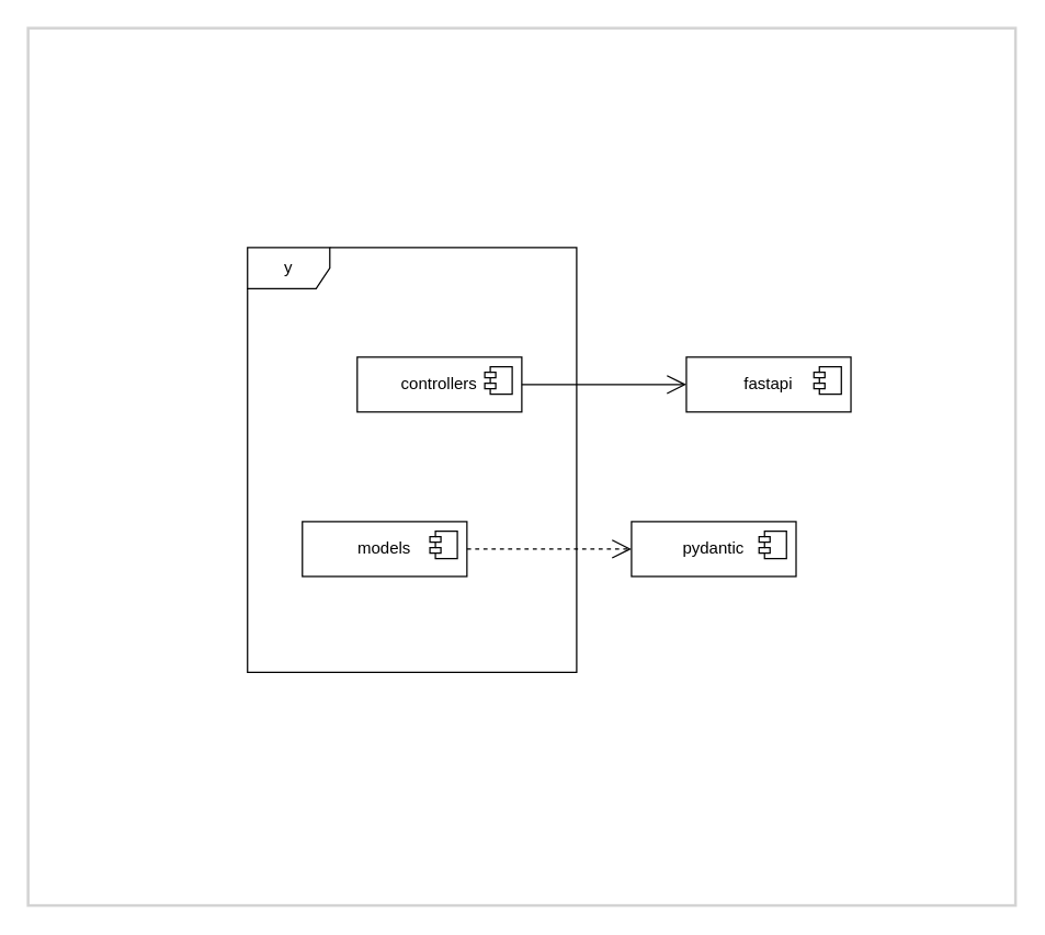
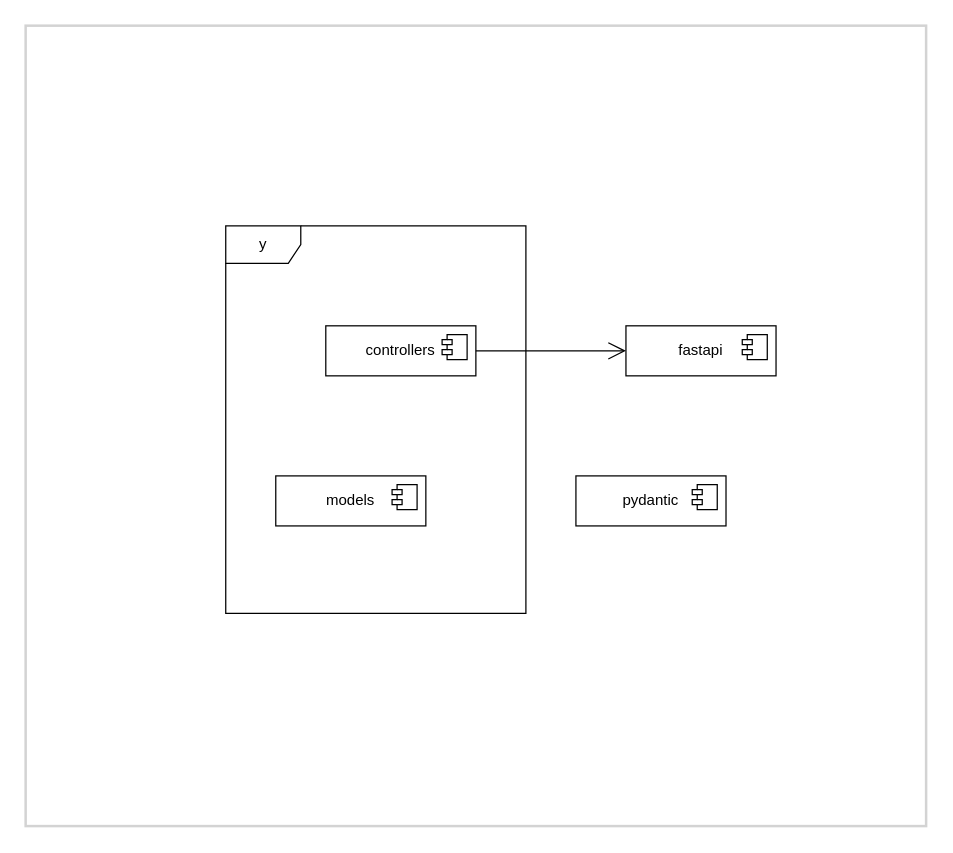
  <mxCell id="0" />
  <mxCell id="1" parent="0" />
  <mxCell id="2" value="" style="rounded=0;whiteSpace=wrap;html=1;fillColor=none;strokeColor=#d3d3d3;strokeWidth=2;" parent="1" vertex="1"><mxGeometry x="20" width="720" height="640" as="geometry" y="20" /></mxCell>
  <mxCell id="3" style="edgeStyle=orthogonalEdgeStyle;rounded=0;html=1;dashed=1;labelBackgroundColor=none;startFill=0;endArrow=open;endFill=0;endSize=10;fontFamily=Verdana;fontSize=10;" parent="1" edge="1"><mxGeometry relative="1" as="geometry"><Array as="points"><mxPoint x="310" y="360" /><mxPoint x="310" y="320" /></Array><mxPoint x="390" y="320" as="targetPoint" /></mxGeometry></mxCell>
  <mxCell id="4" value="y" style="shape=umlFrame;whiteSpace=wrap;html=1;pointerEvents=0;" vertex="1" parent="1"><mxGeometry x="180" y="180" width="240" height="310" as="geometry" /></mxCell>
  <mxCell id="5" value="fastapi" style="html=1;dropTarget=0;whiteSpace=wrap;" vertex="1" parent="1"><mxGeometry x="500" y="260" width="120" height="40" as="geometry" /></mxCell>
  <mxCell id="6" value="" style="shape=module;jettyWidth=8;jettyHeight=4;" vertex="1" parent="5"><mxGeometry x="1" width="20" height="20" relative="1" as="geometry"><mxPoint x="-27" y="7" as="offset" /></mxGeometry></mxCell>
  <mxCell id="7" value="models" style="html=1;dropTarget=0;whiteSpace=wrap;" vertex="1" parent="1"><mxGeometry x="220" y="380" width="120" height="40" as="geometry" /></mxCell>
  <mxCell id="8" value="" style="shape=module;jettyWidth=8;jettyHeight=4;" vertex="1" parent="7"><mxGeometry x="1" width="20" height="20" relative="1" as="geometry"><mxPoint x="-27" y="7" as="offset" /></mxGeometry></mxCell>
  <mxCell id="9" value="controllers" style="html=1;dropTarget=0;whiteSpace=wrap;" vertex="1" parent="1"><mxGeometry x="260" y="260" width="120" height="40" as="geometry" /></mxCell>
  <mxCell id="10" value="" style="shape=module;jettyWidth=8;jettyHeight=4;" vertex="1" parent="9"><mxGeometry x="1" width="20" height="20" relative="1" as="geometry"><mxPoint x="-27" y="7" as="offset" /></mxGeometry></mxCell>
  <mxCell id="11" value="" style="endArrow=open;endSize=12;dashed=0;html=1;rounded=0;" edge="1" parent="1" source="9" target="5"><mxGeometry width="160" relative="1" as="geometry"><mxPoint x="390" y="161" as="sourcePoint" /><mxPoint x="550" y="139" as="targetPoint" /></mxGeometry></mxCell>
- <mxCell id="12" value="" style="endArrow=open;endSize=12;dashed=1;html=1;rounded=0;" edge="1" parent="1" source="7" target="13"><mxGeometry width="160" relative="1" as="geometry"><mxPoint x="400" y="171" as="sourcePoint" /><mxPoint x="560" y="149" as="targetPoint" /></mxGeometry></mxCell>
  <mxCell id="13" value="pydantic" style="html=1;dropTarget=0;whiteSpace=wrap;" vertex="1" parent="1"><mxGeometry x="460" y="380" width="120" height="40" as="geometry" /></mxCell>
  <mxCell id="14" value="" style="shape=module;jettyWidth=8;jettyHeight=4;" vertex="1" parent="13"><mxGeometry x="1" width="20" height="20" relative="1" as="geometry"><mxPoint x="-27" y="7" as="offset" /></mxGeometry></mxCell>
